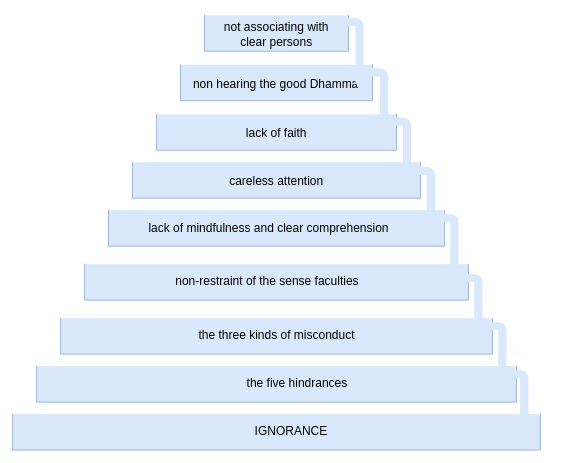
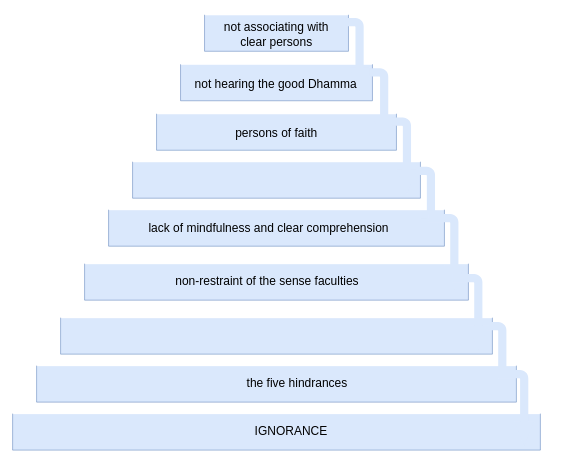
  <mxCell id="0" />
  <mxCell id="1" parent="0" />
  <mxCell id="2" value="" style="shape=partialRectangle;whiteSpace=wrap;html=1;bottom=1;right=1;left=1;top=0;fillColor=#dae8fc;routingCenterX=-0.5;fontSize=17;strokeColor=#6c8ebf;" vertex="1" parent="1"><mxGeometry x="220" y="270" width="480" height="60" as="geometry" /></mxCell>
  <mxCell id="3" value="" style="shape=partialRectangle;whiteSpace=wrap;html=1;bottom=1;right=1;left=1;top=0;fillColor=#dae8fc;routingCenterX=-0.5;fontSize=17;strokeColor=#6c8ebf;" vertex="1" parent="1"><mxGeometry x="300" y="107.5" width="320" height="60" as="geometry" /></mxCell>
- <mxCell id="4" value="&lt;font style=&quot;font-size: 20px&quot;&gt;non hearing the good Dhamma&lt;/font&gt;" style="text;fontSize=23;fontStyle=0;verticalAlign=middle;align=center;whiteSpace=wrap;html=1;" vertex="1" parent="1"><mxGeometry x="298.5" y="113.5" width="320" height="48" as="geometry" /></mxCell>
+ <mxCell id="4" value="&lt;font style=&quot;font-size: 20px&quot;&gt;not hearing the good Dhamma&lt;/font&gt;" style="text;fontSize=23;fontStyle=0;verticalAlign=middle;align=center;whiteSpace=wrap;html=1;" vertex="1" parent="1"><mxGeometry x="298.5" y="113.5" width="320" height="48" as="geometry" /></mxCell>
  <mxCell id="5" value="" style="shape=partialRectangle;whiteSpace=wrap;html=1;bottom=1;right=1;left=1;top=0;fillColor=#dae8fc;routingCenterX=-0.5;fontSize=17;strokeColor=#6c8ebf;" vertex="1" parent="1"><mxGeometry x="260" y="190" width="400" height="60" as="geometry" /></mxCell>
  <mxCell id="6" value="" style="shape=partialRectangle;whiteSpace=wrap;html=1;bottom=1;right=1;left=1;top=0;fillColor=#dae8fc;routingCenterX=-0.5;fontSize=17;strokeColor=#6c8ebf;" vertex="1" parent="1"><mxGeometry x="340" y="25" width="240" height="60" as="geometry" /></mxCell>
  <mxCell id="7" value="not associating with &#10;clear persons" style="text;strokeColor=none;fillColor=none;fontSize=20;fontStyle=0;verticalAlign=middle;align=center;spacing=2;whiteSpace=wrap;" vertex="1" parent="1"><mxGeometry x="340" y="20" width="240" height="71" as="geometry" /></mxCell>
- <mxCell id="8" value="&lt;font style=&quot;font-size: 20px&quot;&gt;lack of faith&lt;/font&gt;" style="text;strokeColor=none;fillColor=none;fontSize=23;fontStyle=0;verticalAlign=middle;align=center;whiteSpace=wrap;html=1;" vertex="1" parent="1"><mxGeometry x="285" y="200" width="350" height="40" as="geometry" /></mxCell>
- <mxCell id="9" value="&lt;font style=&quot;font-size: 20px&quot;&gt;careless attention&lt;/font&gt;" style="text;strokeColor=none;fillColor=none;fontSize=23;fontStyle=0;verticalAlign=middle;align=center;whiteSpace=wrap;html=1;" vertex="1" parent="1"><mxGeometry x="285" y="280" width="350" height="40" as="geometry" /></mxCell>
+ <mxCell id="8" value="&lt;font style=&quot;font-size: 20px&quot;&gt;persons of faith&lt;/font&gt;" style="text;strokeColor=none;fillColor=none;fontSize=23;fontStyle=0;verticalAlign=middle;align=center;whiteSpace=wrap;html=1;" vertex="1" parent="1"><mxGeometry x="285" y="200" width="350" height="40" as="geometry" /></mxCell>
  <mxCell id="10" value="" style="html=1;shadow=0;dashed=0;align=center;verticalAlign=middle;shape=mxgraph.arrows2.bendArrow;dy=6.83;dx=40.83;notch=0;arrowHead=34;rounded=1;fontSize=20;rotation=90;fillColor=#dae8fc;strokeColor=none;fontColor=#000000;" vertex="1" parent="1"><mxGeometry x="533" y="70" width="123" height="42" as="geometry" /></mxCell>
  <mxCell id="11" value="" style="html=1;shadow=0;dashed=0;align=center;verticalAlign=middle;shape=mxgraph.arrows2.bendArrow;dy=6.83;dx=40.83;notch=0;arrowHead=34;rounded=1;fontSize=20;rotation=90;fillColor=#dae8fc;strokeColor=none;fontColor=#000000;" vertex="1" parent="1"><mxGeometry x="572" y="156" width="127" height="42" as="geometry" /></mxCell>
  <mxCell id="12" value="" style="html=1;shadow=0;dashed=0;align=center;verticalAlign=middle;shape=mxgraph.arrows2.bendArrow;dy=6.83;dx=40.83;notch=0;arrowHead=34;rounded=1;fontSize=20;rotation=90;fillColor=#dae8fc;strokeColor=none;fontColor=#000000;" vertex="1" parent="1"><mxGeometry x="610" y="238" width="127" height="42" as="geometry" /></mxCell>
  <mxCell id="13" value="" style="shape=partialRectangle;whiteSpace=wrap;html=1;bottom=1;right=1;left=1;top=0;fillColor=#dae8fc;routingCenterX=-0.5;fontSize=17;strokeColor=#6c8ebf;" vertex="1" parent="1"><mxGeometry x="180" y="350" width="560" height="60" as="geometry" /></mxCell>
  <mxCell id="14" value="" style="html=1;shadow=0;dashed=0;align=center;verticalAlign=middle;shape=mxgraph.arrows2.bendArrow;dy=6.83;dx=40.83;notch=0;arrowHead=34;rounded=1;fontSize=20;rotation=90;fillColor=#dae8fc;strokeColor=none;fontColor=#000000;" vertex="1" parent="1"><mxGeometry x="650" y="320" width="127" height="42" as="geometry" /></mxCell>
  <mxCell id="15" value="lack of mindfulness and clear comprehension" style="text;html=1;fontSize=20;fontColor=#000000;" vertex="1" parent="1"><mxGeometry x="245" y="360" width="430" height="40" as="geometry" /></mxCell>
  <mxCell id="16" value="" style="shape=partialRectangle;whiteSpace=wrap;html=1;bottom=1;right=1;left=1;top=0;fillColor=#dae8fc;routingCenterX=-0.5;fontSize=17;strokeColor=#6c8ebf;" vertex="1" parent="1"><mxGeometry x="140" y="440" width="640" height="60" as="geometry" /></mxCell>
  <mxCell id="17" value="" style="html=1;shadow=0;dashed=0;align=center;verticalAlign=middle;shape=mxgraph.arrows2.bendArrow;dy=6.83;dx=40.83;notch=0;arrowHead=34;rounded=1;fontSize=20;rotation=90;fillColor=#dae8fc;strokeColor=none;fontColor=#000000;" vertex="1" parent="1"><mxGeometry x="680" y="390" width="127" height="60" as="geometry" /></mxCell>
  <mxCell id="18" value="non-restraint of the sense faculties" style="text;html=1;fontSize=20;fontColor=#000000;align=center;" vertex="1" parent="1"><mxGeometry x="228.5" y="450" width="430" height="40" as="geometry" /></mxCell>
  <mxCell id="19" value="" style="shape=partialRectangle;whiteSpace=wrap;html=1;bottom=1;right=1;left=1;top=0;fillColor=#dae8fc;routingCenterX=-0.5;fontSize=17;strokeColor=#6c8ebf;" vertex="1" parent="1"><mxGeometry x="100" y="530" width="720" height="60" as="geometry" /></mxCell>
  <mxCell id="20" value="" style="html=1;shadow=0;dashed=0;align=center;verticalAlign=middle;shape=mxgraph.arrows2.bendArrow;dy=6.83;dx=40.83;notch=0;arrowHead=34;rounded=1;fontSize=20;rotation=90;fillColor=#dae8fc;strokeColor=none;fontColor=#000000;" vertex="1" parent="1"><mxGeometry x="760" y="570" width="127" height="60" as="geometry" /></mxCell>
- <mxCell id="21" value="the three kinds of misconduct" style="text;html=1;fontSize=20;fontColor=#000000;align=center;" vertex="1" parent="1"><mxGeometry x="245" y="540" width="430" height="40" as="geometry" /></mxCell>
  <mxCell id="22" value="" style="shape=partialRectangle;whiteSpace=wrap;html=1;bottom=1;right=1;left=1;top=0;fillColor=#dae8fc;routingCenterX=-0.5;fontSize=17;strokeColor=#6c8ebf;" vertex="1" parent="1"><mxGeometry x="60" y="610" width="800" height="60" as="geometry" /></mxCell>
  <mxCell id="23" value="" style="shape=partialRectangle;whiteSpace=wrap;html=1;bottom=1;right=1;left=1;top=0;fillColor=#dae8fc;routingCenterX=-0.5;fontSize=17;strokeColor=#6c8ebf;" vertex="1" parent="1"><mxGeometry x="20" y="690" width="880" height="60" as="geometry" /></mxCell>
  <mxCell id="24" value="" style="html=1;shadow=0;dashed=0;align=center;verticalAlign=middle;shape=mxgraph.arrows2.bendArrow;dy=6.83;dx=40.83;notch=0;arrowHead=34;rounded=1;fontSize=20;rotation=90;fillColor=#dae8fc;strokeColor=none;fontColor=#000000;" vertex="1" parent="1"><mxGeometry x="720" y="490" width="127" height="60" as="geometry" /></mxCell>
  <mxCell id="25" value="" style="html=1;shadow=0;dashed=0;align=center;verticalAlign=middle;shape=mxgraph.arrows2.bendArrow;dy=6.83;dx=40.83;notch=0;arrowHead=34;rounded=1;fontSize=20;rotation=90;fillColor=#dae8fc;strokeColor=none;fontColor=#000000;" vertex="1" parent="1"><mxGeometry x="796.5" y="650" width="127" height="60" as="geometry" /></mxCell>
  <mxCell id="26" value="the five hindrances" style="text;html=1;fontSize=20;fontColor=#000000;align=center;" vertex="1" parent="1"><mxGeometry x="278.5" y="620" width="430" height="40" as="geometry" /></mxCell>
  <mxCell id="27" value="IGNORANCE" style="text;html=1;fontSize=20;fontColor=#000000;align=center;" vertex="1" parent="1"><mxGeometry x="268.5" y="700" width="430" height="40" as="geometry" /></mxCell>
